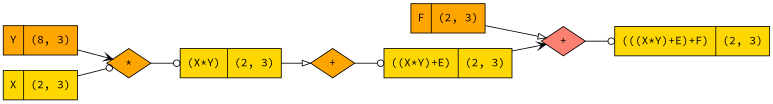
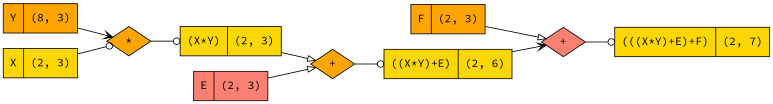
  digraph {
    fontname="Source Code Pro"
    rankdir=LR
    node [fillcolor=orange fontname="Source Code Pro" shape=record style=filled]
    edge [arrowhead=odot fontname="Source Code Pro"]
    n1 [label="{ F | (2, 3) }"]
    n2 [fillcolor=salmon label="+" shape=diamond]
-   n3 [fillcolor=gold label="{ (((X*Y)+E)+F) | (2, 3) }"]
+   n3 [fillcolor=gold label="{ (((X*Y)+E)+F) | (2, 7) }"]
    n4 [fillcolor=gold label="{ (X*Y) | (2, 3) }"]
    n5 [label="+" shape=diamond]
-   n6 [fillcolor=gold label="{ ((X*Y)+E) | (2, 3) }"]
+   n6 [fillcolor=gold label="{ ((X*Y)+E) | (2, 6) }"]
    n7 [label="*" shape=diamond]
+   n8 [fillcolor=salmon label="{ E | (2, 3) }"]
    n9 [label="{ Y | (8, 3) }"]
    n10 [fillcolor=gold label="{ X | (2, 3) }"]
    n1 -> n2 [arrowhead=onormal]
    n2 -> n3
    n4 -> n5 [arrowhead=onormal]
    n5 -> n6
    n6 -> n2 [arrowhead=vee]
    n7 -> n4
+   n8 -> n5 [arrowhead=onormal]
    n9 -> n7 [arrowhead=vee]
    n10 -> n7
  }
